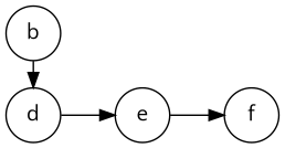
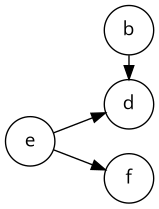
  digraph {
    fontname="Open Sans"
    rankdir=LR
    node [fontname="Open Sans" shape=circle]
    edge [fontname="Open Sans"]
    b
    d
    e
    f
    subgraph sub_1 {
      rank=same
      b
      d
    }
    b -> d
-   d -> e
+   e -> d
    e -> f
  }
